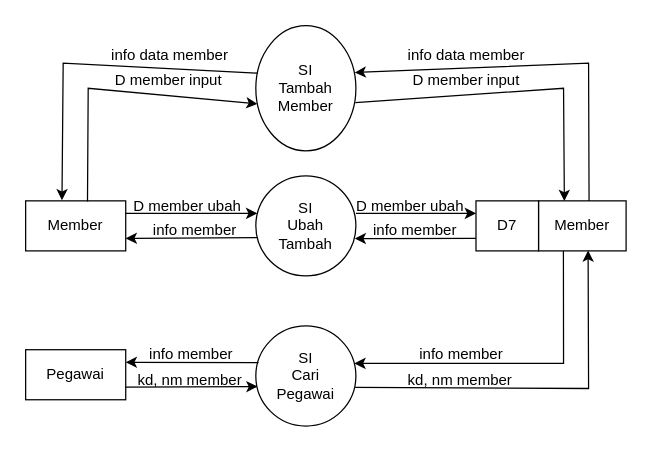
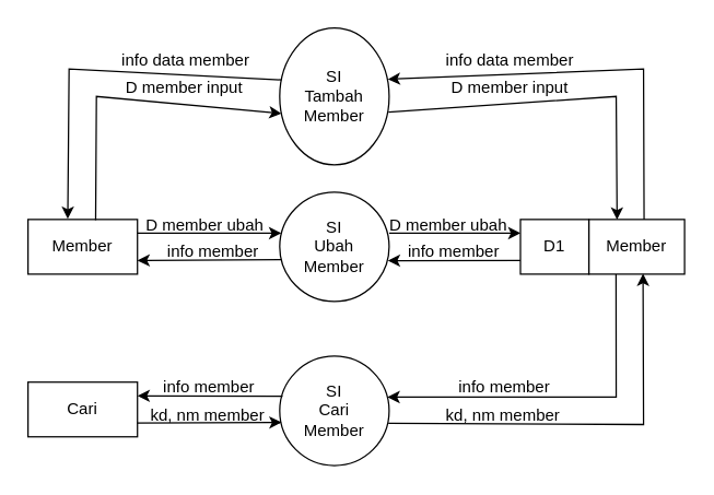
  <mxCell id="0" />
  <mxCell id="1" parent="0" />
  <mxCell id="2" value="Member" style="rounded=0;whiteSpace=wrap;html=1;" parent="1" vertex="1"><mxGeometry x="20" y="160" width="80" height="40" as="geometry" /></mxCell>
- <mxCell id="3" value="SI&lt;div&gt;Ubah&lt;br&gt;&lt;div&gt;Tambah&lt;/div&gt;&lt;/div&gt;" style="ellipse;whiteSpace=wrap;html=1;" parent="1" vertex="1"><mxGeometry x="204" y="140" width="80" height="80" as="geometry" /></mxCell>
+ <mxCell id="3" value="SI&lt;div&gt;Ubah&lt;br&gt;&lt;div&gt;Member&lt;/div&gt;&lt;/div&gt;" style="ellipse;whiteSpace=wrap;html=1;" parent="1" vertex="1"><mxGeometry x="204" y="140" width="80" height="80" as="geometry" /></mxCell>
  <mxCell id="4" value="SI&lt;div&gt;Tambah&lt;br&gt;&lt;div&gt;Member&lt;/div&gt;&lt;/div&gt;" style="ellipse;whiteSpace=wrap;html=1;" parent="1" vertex="1"><mxGeometry x="204" y="20" width="80" height="100" as="geometry" /></mxCell>
- <mxCell id="5" value="SI&lt;div&gt;Cari&lt;br&gt;&lt;div&gt;Pegawai&lt;/div&gt;&lt;/div&gt;" style="ellipse;whiteSpace=wrap;html=1;" parent="1" vertex="1"><mxGeometry x="204" y="260" width="80" height="80" as="geometry" /></mxCell>
+ <mxCell id="5" value="SI&lt;div&gt;Cari&lt;br&gt;&lt;div&gt;Member&lt;/div&gt;&lt;/div&gt;" style="ellipse;whiteSpace=wrap;html=1;" parent="1" vertex="1"><mxGeometry x="204" y="260" width="80" height="80" as="geometry" /></mxCell>
  <mxCell id="6" value="" style="endArrow=classic;html=1;rounded=0;exitX=0.618;exitY=0.013;exitDx=0;exitDy=0;exitPerimeter=0;entryX=0.017;entryY=0.625;entryDx=0;entryDy=0;entryPerimeter=0;" parent="1" source="2" target="4" edge="1"><mxGeometry width="50" height="50" relative="1" as="geometry"><mxPoint x="120" y="150" as="sourcePoint" /><mxPoint x="170" y="100" as="targetPoint" /><Array as="points"><mxPoint x="70" y="70" /></Array></mxGeometry></mxCell>
  <mxCell id="7" value="" style="endArrow=classic;html=1;rounded=0;entryX=0.363;entryY=-0.01;entryDx=0;entryDy=0;entryPerimeter=0;exitX=0.014;exitY=0.379;exitDx=0;exitDy=0;exitPerimeter=0;" parent="1" source="4" target="2" edge="1"><mxGeometry width="50" height="50" relative="1" as="geometry"><mxPoint x="140" y="140" as="sourcePoint" /><mxPoint x="190" y="90" as="targetPoint" /><Array as="points"><mxPoint x="50" y="50" /></Array></mxGeometry></mxCell>
  <mxCell id="8" value="D member input" style="text;html=1;align=center;verticalAlign=middle;resizable=0;points=[];autosize=1;strokeColor=none;fillColor=none;" parent="1" vertex="1"><mxGeometry x="79" y="49" width="110" height="30" as="geometry" /></mxCell>
  <mxCell id="9" value="info data member" style="text;html=1;align=center;verticalAlign=middle;resizable=0;points=[];autosize=1;strokeColor=none;fillColor=none;" parent="1" vertex="1"><mxGeometry x="75" y="29" width="120" height="30" as="geometry" /></mxCell>
  <mxCell id="10" value="Member" style="rounded=0;whiteSpace=wrap;html=1;" parent="1" vertex="1"><mxGeometry x="430" y="160" width="70" height="40" as="geometry" /></mxCell>
- <mxCell id="11" value="D7" style="rounded=0;whiteSpace=wrap;html=1;" parent="1" vertex="1"><mxGeometry x="380" y="160" width="50" height="40" as="geometry" /></mxCell>
+ <mxCell id="11" value="D1" style="rounded=0;whiteSpace=wrap;html=1;" parent="1" vertex="1"><mxGeometry x="380" y="160" width="50" height="40" as="geometry" /></mxCell>
  <mxCell id="12" value="" style="endArrow=classic;html=1;rounded=0;exitX=0.994;exitY=0.615;exitDx=0;exitDy=0;exitPerimeter=0;entryX=0.295;entryY=0.004;entryDx=0;entryDy=0;entryPerimeter=0;" parent="1" source="4" target="10" edge="1"><mxGeometry width="50" height="50" relative="1" as="geometry"><mxPoint x="300" y="69" as="sourcePoint" /><mxPoint x="420" y="150" as="targetPoint" /><Array as="points"><mxPoint x="450" y="70" /></Array></mxGeometry></mxCell>
  <mxCell id="13" value="" style="endArrow=classic;html=1;rounded=0;entryX=0.988;entryY=0.374;entryDx=0;entryDy=0;entryPerimeter=0;exitX=0.577;exitY=0.001;exitDx=0;exitDy=0;exitPerimeter=0;" parent="1" source="10" target="4" edge="1"><mxGeometry width="50" height="50" relative="1" as="geometry"><mxPoint x="460" y="150" as="sourcePoint" /><mxPoint x="360" y="70" as="targetPoint" /><Array as="points"><mxPoint x="470" y="50" /></Array></mxGeometry></mxCell>
  <mxCell id="14" value="D member input" style="text;html=1;align=center;verticalAlign=middle;resizable=0;points=[];autosize=1;strokeColor=none;fillColor=none;" parent="1" vertex="1"><mxGeometry x="317" y="49" width="110" height="30" as="geometry" /></mxCell>
  <mxCell id="15" value="info data member" style="text;html=1;align=center;verticalAlign=middle;resizable=0;points=[];autosize=1;strokeColor=none;fillColor=none;" parent="1" vertex="1"><mxGeometry x="312" y="29" width="120" height="30" as="geometry" /></mxCell>
  <mxCell id="16" value="" style="endArrow=classic;html=1;rounded=0;exitX=1;exitY=0.25;exitDx=0;exitDy=0;entryX=0.014;entryY=0.375;entryDx=0;entryDy=0;entryPerimeter=0;" parent="1" source="2" target="3" edge="1"><mxGeometry width="50" height="50" relative="1" as="geometry"><mxPoint x="160" y="220" as="sourcePoint" /><mxPoint x="190" y="170" as="targetPoint" /></mxGeometry></mxCell>
  <mxCell id="17" value="" style="endArrow=classic;html=1;rounded=0;exitX=1;exitY=0.25;exitDx=0;exitDy=0;entryX=0;entryY=0.25;entryDx=0;entryDy=0;" parent="1" target="11" edge="1"><mxGeometry width="50" height="50" relative="1" as="geometry"><mxPoint x="284" y="170" as="sourcePoint" /><mxPoint x="389" y="170" as="targetPoint" /></mxGeometry></mxCell>
  <mxCell id="18" value="" style="endArrow=classic;html=1;rounded=0;exitX=0.012;exitY=0.617;exitDx=0;exitDy=0;entryX=1;entryY=0.75;entryDx=0;entryDy=0;exitPerimeter=0;" parent="1" source="3" target="2" edge="1"><mxGeometry width="50" height="50" relative="1" as="geometry"><mxPoint x="294" y="180" as="sourcePoint" /><mxPoint x="390" y="180" as="targetPoint" /></mxGeometry></mxCell>
  <mxCell id="19" value="" style="endArrow=classic;html=1;rounded=0;exitX=0.012;exitY=0.617;exitDx=0;exitDy=0;exitPerimeter=0;entryX=0.988;entryY=0.627;entryDx=0;entryDy=0;entryPerimeter=0;" parent="1" target="3" edge="1"><mxGeometry width="50" height="50" relative="1" as="geometry"><mxPoint x="380" y="190" as="sourcePoint" /><mxPoint x="290" y="210" as="targetPoint" /></mxGeometry></mxCell>
  <mxCell id="20" value="" style="endArrow=classic;html=1;rounded=0;exitX=0.993;exitY=0.615;exitDx=0;exitDy=0;exitPerimeter=0;entryX=0.566;entryY=0.991;entryDx=0;entryDy=0;entryPerimeter=0;" parent="1" source="5" target="10" edge="1"><mxGeometry width="50" height="50" relative="1" as="geometry"><mxPoint x="390" y="300" as="sourcePoint" /><mxPoint x="480" y="210" as="targetPoint" /><Array as="points"><mxPoint x="470" y="310" /></Array></mxGeometry></mxCell>
  <mxCell id="21" value="" style="endArrow=classic;html=1;rounded=0;entryX=0.985;entryY=0.374;entryDx=0;entryDy=0;entryPerimeter=0;exitX=0.284;exitY=1.001;exitDx=0;exitDy=0;exitPerimeter=0;" parent="1" source="10" target="5" edge="1"><mxGeometry width="50" height="50" relative="1" as="geometry"><mxPoint x="440" y="220" as="sourcePoint" /><mxPoint x="370" y="220" as="targetPoint" /><Array as="points"><mxPoint x="450" y="290" /></Array></mxGeometry></mxCell>
  <mxCell id="22" value="D member ubah" style="text;html=1;align=center;verticalAlign=middle;resizable=0;points=[];autosize=1;strokeColor=none;fillColor=none;" parent="1" vertex="1"><mxGeometry x="94" y="150" width="110" height="30" as="geometry" /></mxCell>
  <mxCell id="23" value="info member" style="text;html=1;align=center;verticalAlign=middle;resizable=0;points=[];autosize=1;strokeColor=none;fillColor=none;" parent="1" vertex="1"><mxGeometry x="110" y="169" width="90" height="30" as="geometry" /></mxCell>
  <mxCell id="24" value="D member ubah" style="text;html=1;align=center;verticalAlign=middle;resizable=0;points=[];autosize=1;strokeColor=none;fillColor=none;" parent="1" vertex="1"><mxGeometry x="272" y="150" width="110" height="30" as="geometry" /></mxCell>
  <mxCell id="25" value="info member" style="text;html=1;align=center;verticalAlign=middle;resizable=0;points=[];autosize=1;strokeColor=none;fillColor=none;" parent="1" vertex="1"><mxGeometry x="286" y="169" width="90" height="30" as="geometry" /></mxCell>
  <mxCell id="26" value="info member" style="text;html=1;align=center;verticalAlign=middle;resizable=0;points=[];autosize=1;strokeColor=none;fillColor=none;" parent="1" vertex="1"><mxGeometry x="107" y="268" width="90" height="30" as="geometry" /></mxCell>
  <mxCell id="27" value="kd, nm member" style="text;html=1;align=center;verticalAlign=middle;resizable=0;points=[];autosize=1;strokeColor=none;fillColor=none;" parent="1" vertex="1"><mxGeometry x="96" y="289" width="110" height="30" as="geometry" /></mxCell>
  <mxCell id="28" value="info member" style="text;html=1;align=center;verticalAlign=middle;resizable=0;points=[];autosize=1;strokeColor=none;fillColor=none;" parent="1" vertex="1"><mxGeometry x="323" y="268" width="90" height="30" as="geometry" /></mxCell>
  <mxCell id="29" value="kd, nm member" style="text;html=1;align=center;verticalAlign=middle;resizable=0;points=[];autosize=1;strokeColor=none;fillColor=none;" parent="1" vertex="1"><mxGeometry x="312" y="289" width="110" height="30" as="geometry" /></mxCell>
- <mxCell id="30" value="Pegawai" style="rounded=0;whiteSpace=wrap;html=1;" parent="1" vertex="1"><mxGeometry x="20" y="279" width="80" height="40" as="geometry" /></mxCell>
+ <mxCell id="30" value="Cari" style="rounded=0;whiteSpace=wrap;html=1;" parent="1" vertex="1"><mxGeometry x="20" y="279" width="80" height="40" as="geometry" /></mxCell>
  <mxCell id="31" value="" style="endArrow=classic;html=1;rounded=0;exitX=0.026;exitY=0.366;exitDx=0;exitDy=0;exitPerimeter=0;entryX=1;entryY=0.25;entryDx=0;entryDy=0;" parent="1" source="5" target="30" edge="1"><mxGeometry width="50" height="50" relative="1" as="geometry"><mxPoint x="75" y="390" as="sourcePoint" /><mxPoint x="90" y="329" as="targetPoint" /></mxGeometry></mxCell>
  <mxCell id="32" value="" style="endArrow=classic;html=1;rounded=0;exitX=1;exitY=0.75;exitDx=0;exitDy=0;entryX=0.017;entryY=0.606;entryDx=0;entryDy=0;entryPerimeter=0;" parent="1" source="30" target="5" edge="1"><mxGeometry width="50" height="50" relative="1" as="geometry"><mxPoint x="230" y="329" as="sourcePoint" /><mxPoint x="280" y="279" as="targetPoint" /></mxGeometry></mxCell>
